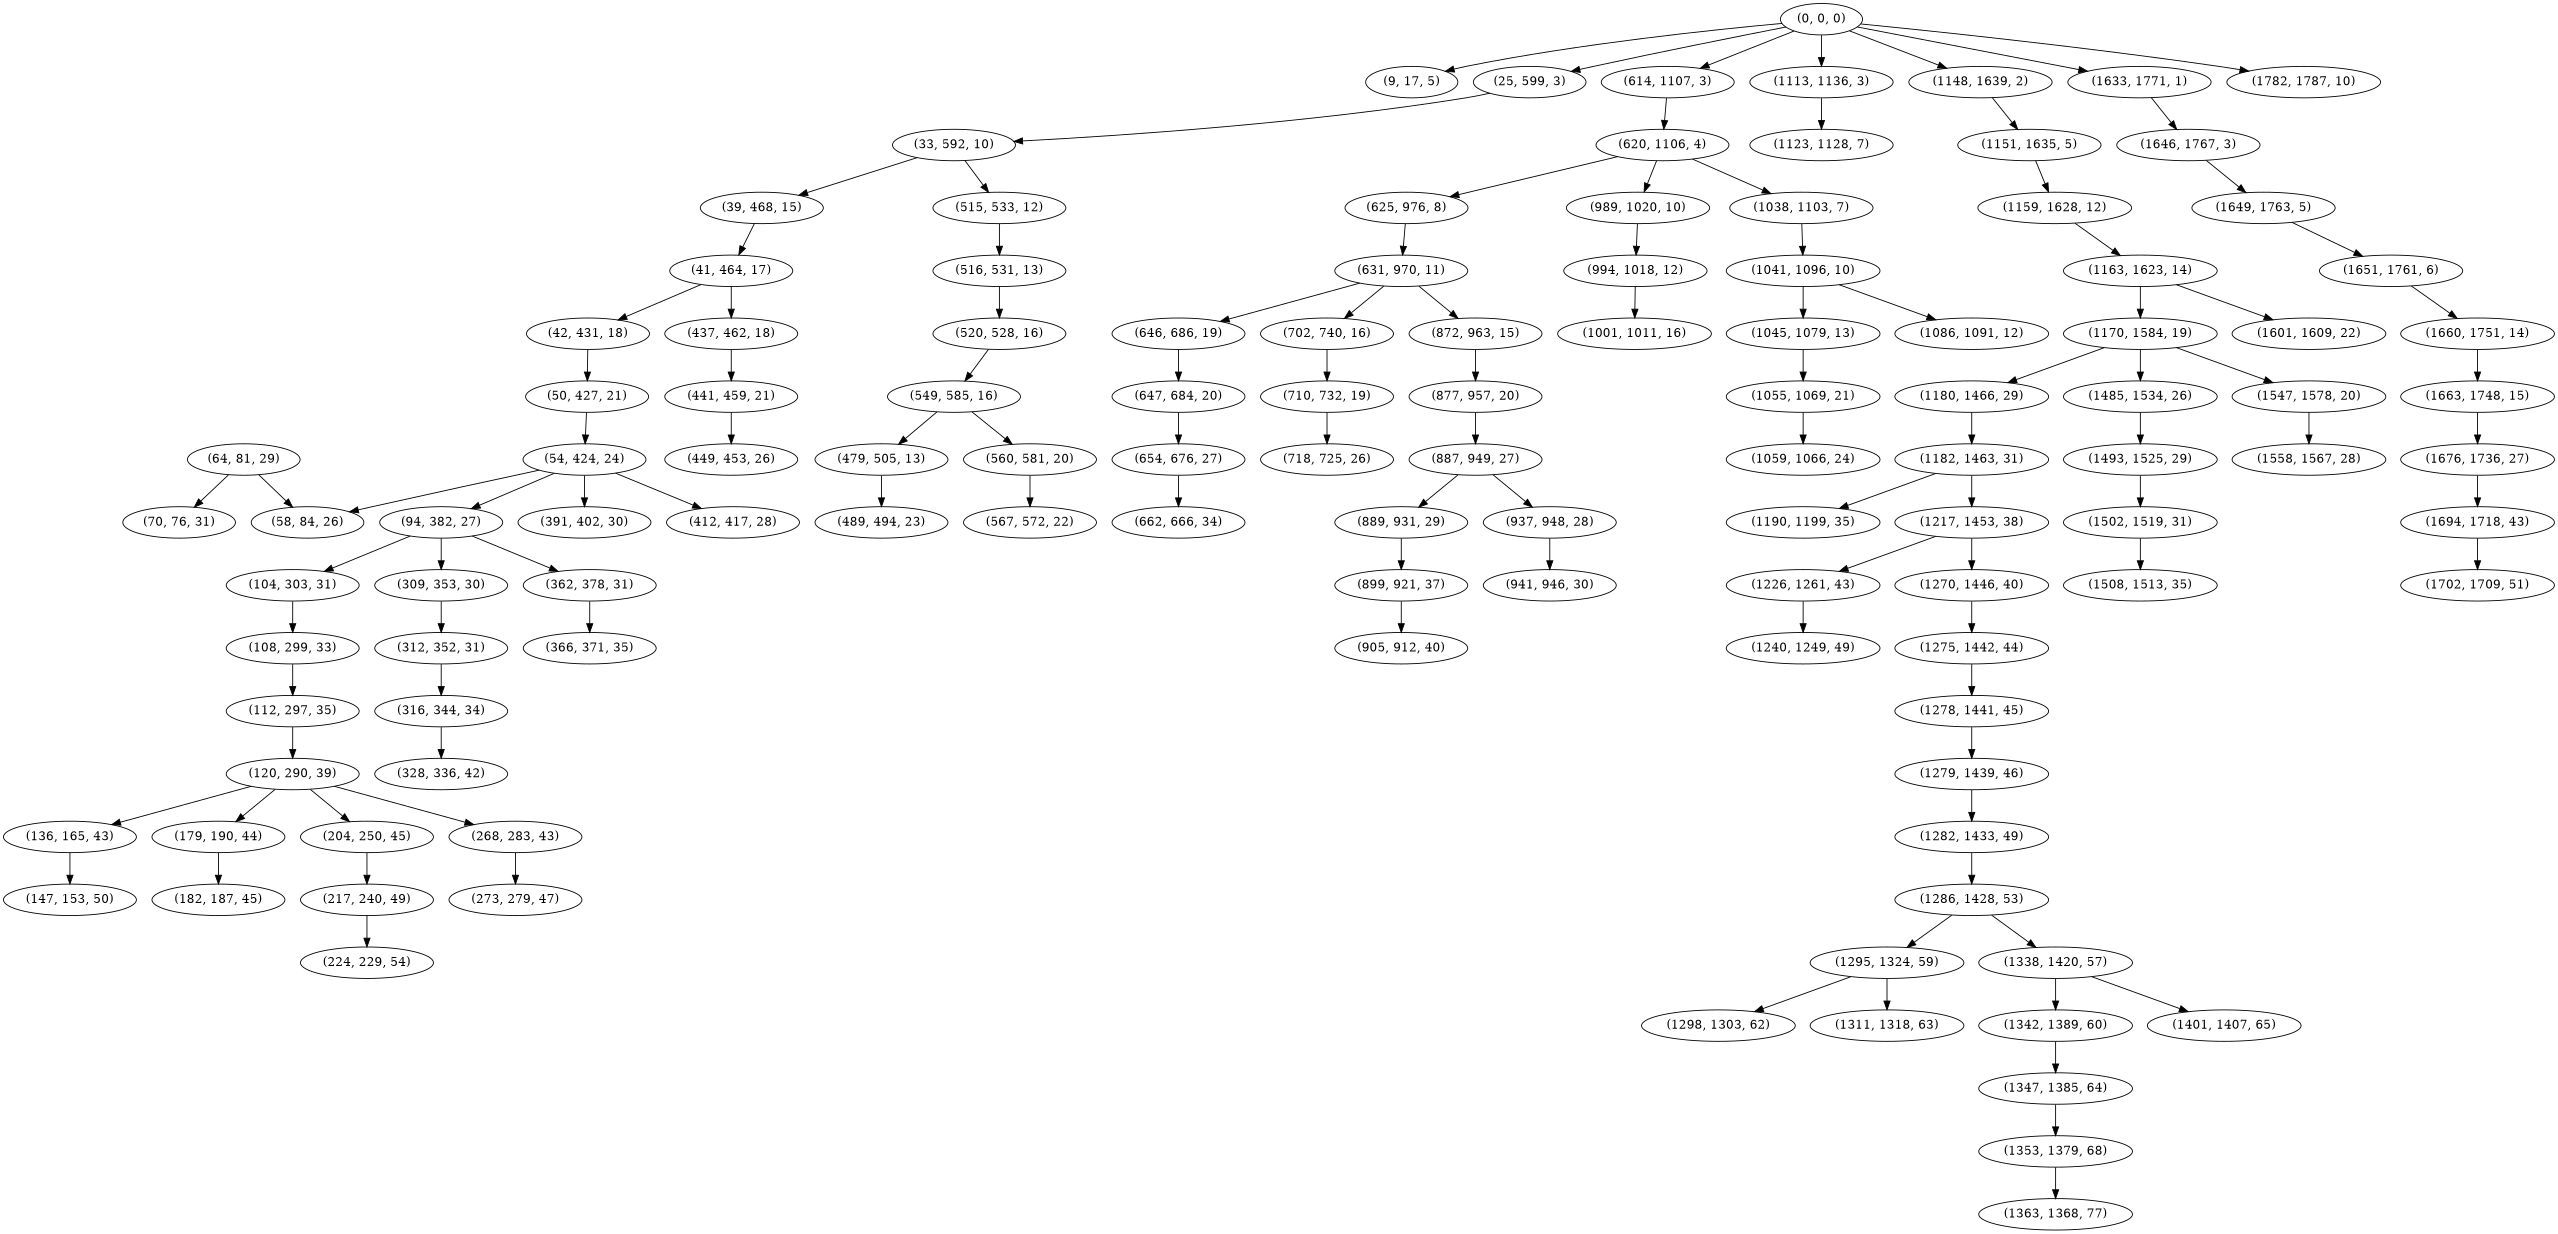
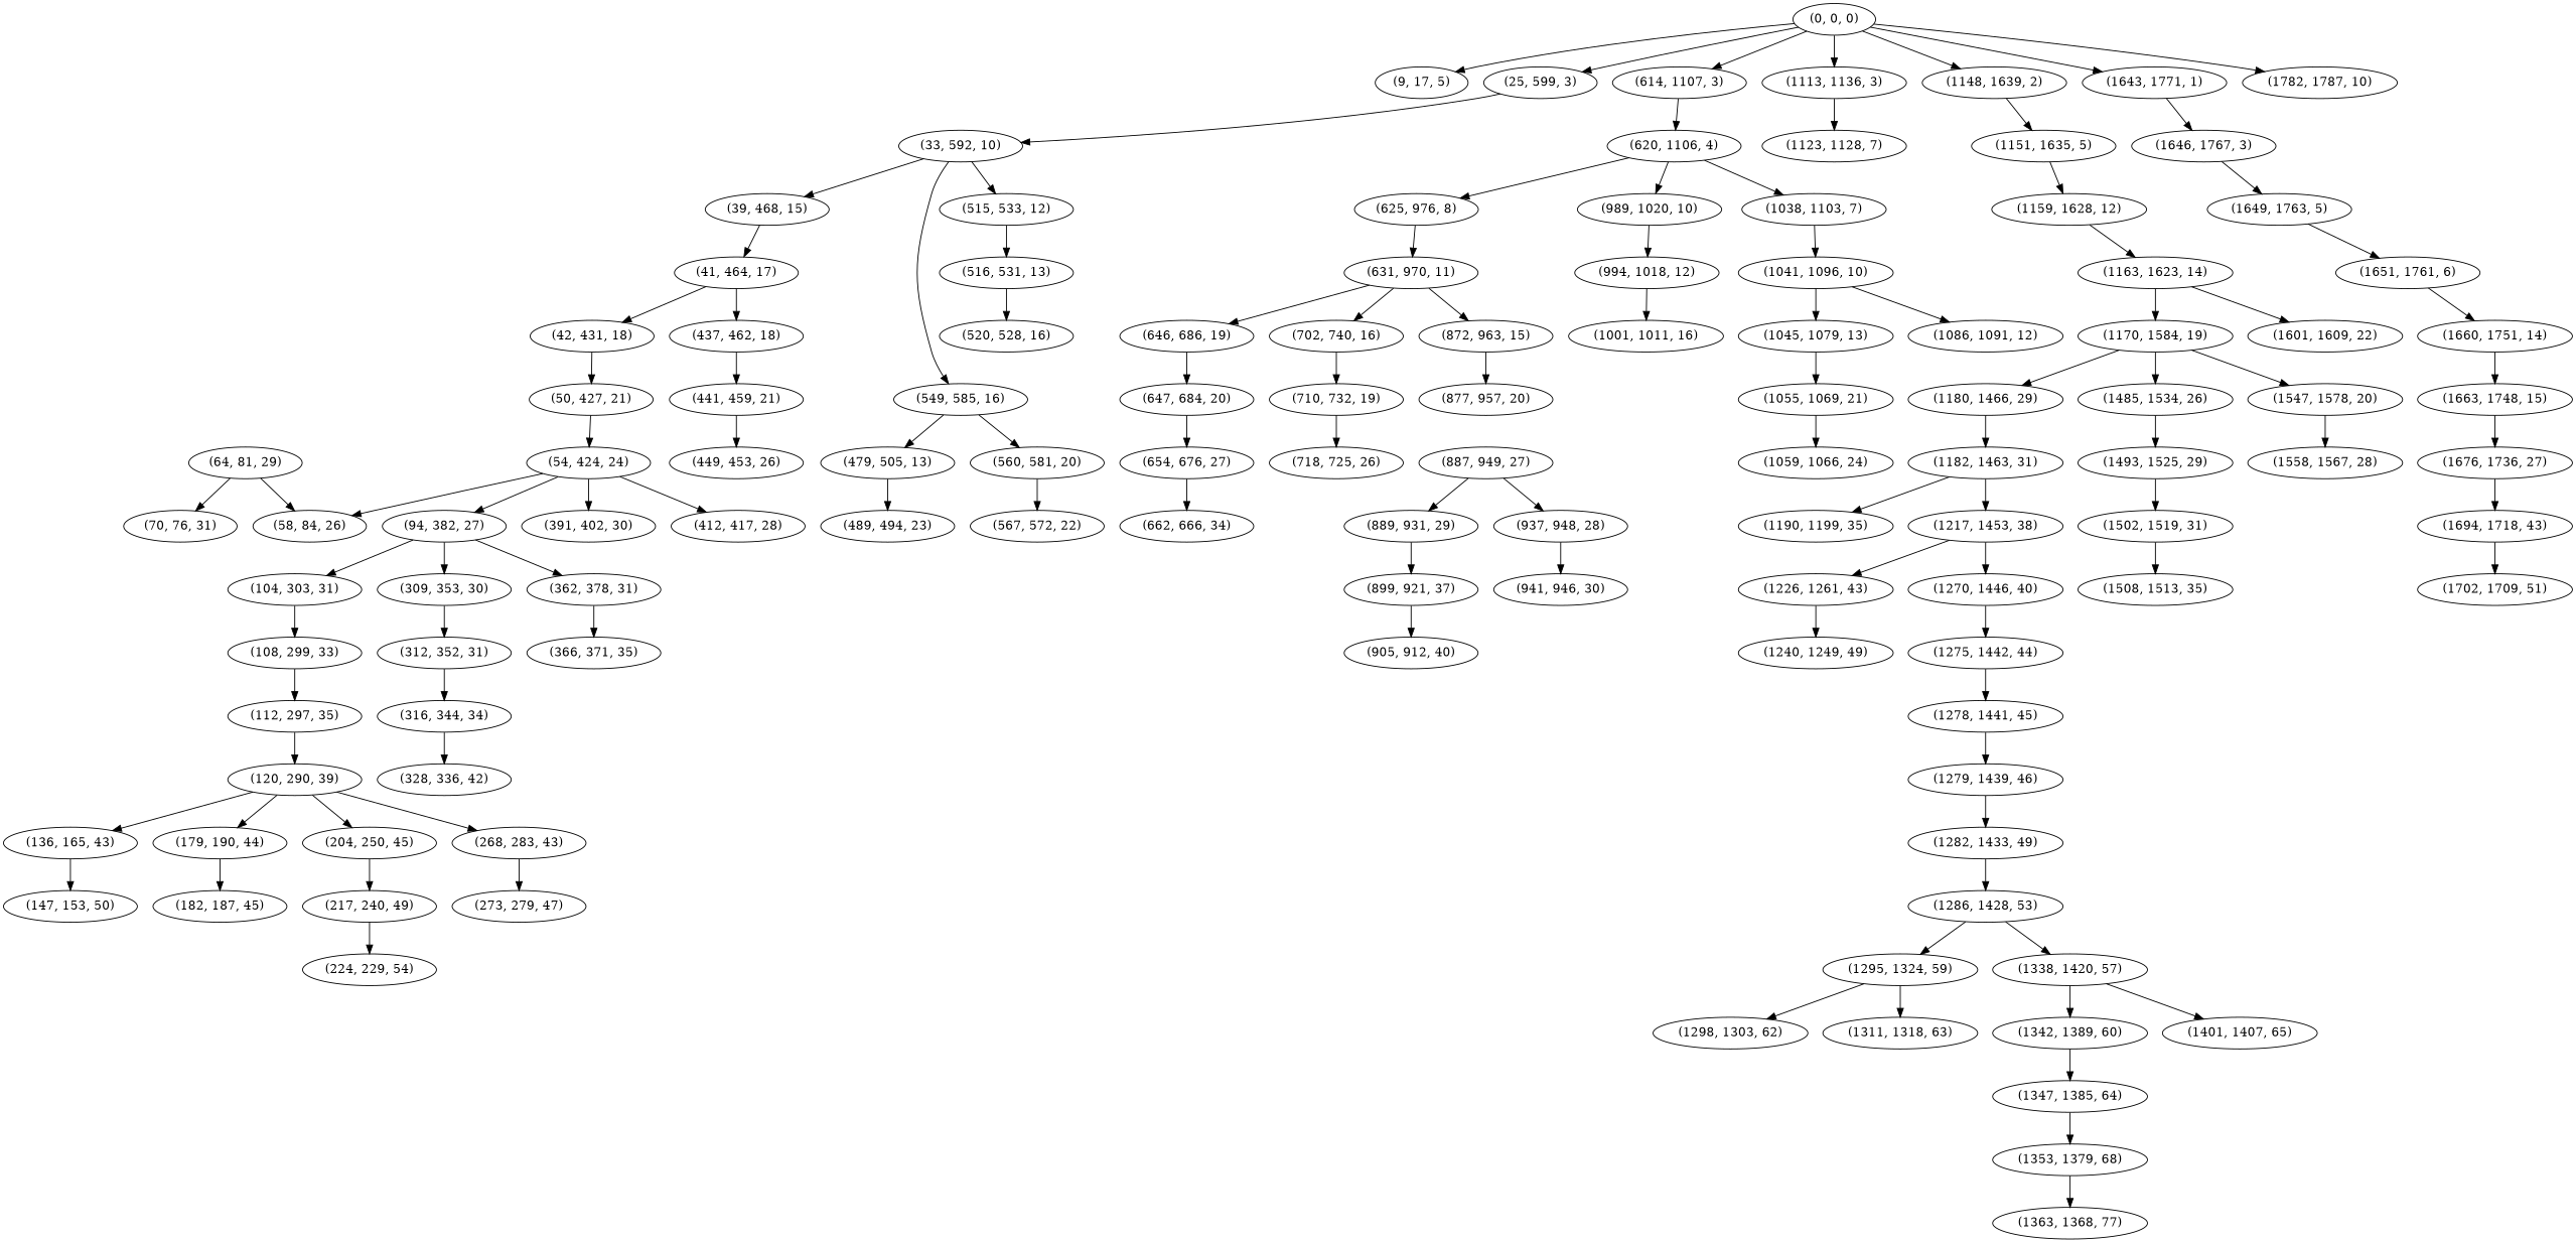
  digraph {
    "(0, 0, 0)"
    "(9, 17, 5)"
    "(25, 599, 3)"
    "(614, 1107, 3)"
    "(1113, 1136, 3)"
    "(1148, 1639, 2)"
-   "(1643, 1771, 1)" [label="(1633, 1771, 1)"]
+   "(1643, 1771, 1)"
    "(1782, 1787, 10)"
    "(33, 592, 10)"
    "(620, 1106, 4)"
    "(1123, 1128, 7)"
    "(1151, 1635, 5)"
    "(1646, 1767, 3)"
    "(39, 468, 15)"
    "(515, 533, 12)"
    "(549, 585, 16)"
    "(41, 464, 17)"
    "(479, 505, 13)"
    "(489, 494, 23)"
    "(516, 531, 13)"
    "(560, 581, 20)"
    "(42, 431, 18)"
    "(437, 462, 18)"
    "(50, 427, 21)"
    "(441, 459, 21)"
    "(54, 424, 24)"
    "(58, 84, 26)"
    "(94, 382, 27)"
    "(391, 402, 30)"
    "(412, 417, 28)"
    "(104, 303, 31)"
    "(309, 353, 30)"
    "(362, 378, 31)"
    "(64, 81, 29)"
    "(70, 76, 31)"
    "(108, 299, 33)"
    "(312, 352, 31)"
    "(366, 371, 35)"
    "(112, 297, 35)"
    "(120, 290, 39)"
    "(136, 165, 43)"
    "(179, 190, 44)"
    "(204, 250, 45)"
    "(268, 283, 43)"
    "(147, 153, 50)"
    "(182, 187, 45)"
    "(217, 240, 49)"
    "(273, 279, 47)"
    "(224, 229, 54)"
    "(316, 344, 34)"
    "(328, 336, 42)"
    "(449, 453, 26)"
    "(520, 528, 16)"
    "(567, 572, 22)"
    "(625, 976, 8)"
    "(989, 1020, 10)"
    "(1038, 1103, 7)"
    "(631, 970, 11)"
    "(994, 1018, 12)"
    "(1041, 1096, 10)"
    "(646, 686, 19)"
    "(702, 740, 16)"
    "(872, 963, 15)"
    "(647, 684, 20)"
    "(710, 732, 19)"
    "(877, 957, 20)"
    "(654, 676, 27)"
    "(662, 666, 34)"
    "(718, 725, 26)"
    "(887, 949, 27)"
    "(889, 931, 29)"
    "(937, 948, 28)"
    "(899, 921, 37)"
    "(941, 946, 30)"
    "(905, 912, 40)"
    "(1001, 1011, 16)"
    "(1045, 1079, 13)"
    "(1086, 1091, 12)"
    "(1055, 1069, 21)"
    "(1059, 1066, 24)"
    "(1159, 1628, 12)"
    "(1163, 1623, 14)"
    "(1170, 1584, 19)"
    "(1601, 1609, 22)"
    "(1180, 1466, 29)"
    "(1485, 1534, 26)"
    "(1547, 1578, 20)"
    "(1182, 1463, 31)"
    "(1493, 1525, 29)"
    "(1558, 1567, 28)"
    "(1190, 1199, 35)"
    "(1217, 1453, 38)"
    "(1226, 1261, 43)"
    "(1270, 1446, 40)"
    "(1240, 1249, 49)"
    "(1275, 1442, 44)"
    "(1278, 1441, 45)"
    "(1279, 1439, 46)"
    "(1282, 1433, 49)"
    "(1286, 1428, 53)"
    "(1295, 1324, 59)"
    "(1338, 1420, 57)"
    "(1298, 1303, 62)"
    "(1311, 1318, 63)"
    "(1342, 1389, 60)"
    "(1401, 1407, 65)"
    "(1347, 1385, 64)"
    "(1353, 1379, 68)"
    "(1363, 1368, 77)"
    "(1502, 1519, 31)"
    "(1508, 1513, 35)"
    "(1649, 1763, 5)"
    "(1651, 1761, 6)"
    "(1660, 1751, 14)"
    "(1663, 1748, 15)"
    "(1676, 1736, 27)"
    "(1694, 1718, 43)"
    "(1702, 1709, 51)"
    "(0, 0, 0)" -> "(9, 17, 5)"
    "(0, 0, 0)" -> "(25, 599, 3)"
    "(0, 0, 0)" -> "(614, 1107, 3)"
    "(0, 0, 0)" -> "(1113, 1136, 3)"
    "(0, 0, 0)" -> "(1148, 1639, 2)"
    "(0, 0, 0)" -> "(1643, 1771, 1)"
    "(0, 0, 0)" -> "(1782, 1787, 10)"
    "(25, 599, 3)" -> "(33, 592, 10)"
    "(614, 1107, 3)" -> "(620, 1106, 4)"
    "(1113, 1136, 3)" -> "(1123, 1128, 7)"
    "(1148, 1639, 2)" -> "(1151, 1635, 5)"
    "(1643, 1771, 1)" -> "(1646, 1767, 3)"
    "(33, 592, 10)" -> "(39, 468, 15)"
    "(33, 592, 10)" -> "(515, 533, 12)"
-   "(520, 528, 16)" -> "(549, 585, 16)"
+   "(33, 592, 10)" -> "(549, 585, 16)"
    "(620, 1106, 4)" -> "(625, 976, 8)"
    "(620, 1106, 4)" -> "(989, 1020, 10)"
    "(620, 1106, 4)" -> "(1038, 1103, 7)"
    "(1151, 1635, 5)" -> "(1159, 1628, 12)"
    "(1646, 1767, 3)" -> "(1649, 1763, 5)"
    "(39, 468, 15)" -> "(41, 464, 17)"
    "(515, 533, 12)" -> "(516, 531, 13)"
    "(549, 585, 16)" -> "(479, 505, 13)"
    "(549, 585, 16)" -> "(560, 581, 20)"
    "(41, 464, 17)" -> "(42, 431, 18)"
    "(41, 464, 17)" -> "(437, 462, 18)"
    "(479, 505, 13)" -> "(489, 494, 23)"
    "(516, 531, 13)" -> "(520, 528, 16)"
    "(560, 581, 20)" -> "(567, 572, 22)"
    "(42, 431, 18)" -> "(50, 427, 21)"
    "(437, 462, 18)" -> "(441, 459, 21)"
    "(50, 427, 21)" -> "(54, 424, 24)"
    "(441, 459, 21)" -> "(449, 453, 26)"
    "(54, 424, 24)" -> "(58, 84, 26)"
    "(54, 424, 24)" -> "(94, 382, 27)"
    "(54, 424, 24)" -> "(391, 402, 30)"
    "(54, 424, 24)" -> "(412, 417, 28)"
    "(94, 382, 27)" -> "(104, 303, 31)"
    "(94, 382, 27)" -> "(309, 353, 30)"
    "(94, 382, 27)" -> "(362, 378, 31)"
    "(104, 303, 31)" -> "(108, 299, 33)"
    "(309, 353, 30)" -> "(312, 352, 31)"
    "(362, 378, 31)" -> "(366, 371, 35)"
    "(64, 81, 29)" -> "(58, 84, 26)"
    "(64, 81, 29)" -> "(70, 76, 31)"
    "(108, 299, 33)" -> "(112, 297, 35)"
    "(312, 352, 31)" -> "(316, 344, 34)"
    "(112, 297, 35)" -> "(120, 290, 39)"
    "(120, 290, 39)" -> "(136, 165, 43)"
    "(120, 290, 39)" -> "(179, 190, 44)"
    "(120, 290, 39)" -> "(204, 250, 45)"
    "(120, 290, 39)" -> "(268, 283, 43)"
    "(136, 165, 43)" -> "(147, 153, 50)"
    "(179, 190, 44)" -> "(182, 187, 45)"
    "(204, 250, 45)" -> "(217, 240, 49)"
    "(268, 283, 43)" -> "(273, 279, 47)"
    "(217, 240, 49)" -> "(224, 229, 54)"
    "(316, 344, 34)" -> "(328, 336, 42)"
    "(625, 976, 8)" -> "(631, 970, 11)"
    "(989, 1020, 10)" -> "(994, 1018, 12)"
    "(1038, 1103, 7)" -> "(1041, 1096, 10)"
    "(631, 970, 11)" -> "(646, 686, 19)"
    "(631, 970, 11)" -> "(702, 740, 16)"
    "(631, 970, 11)" -> "(872, 963, 15)"
    "(994, 1018, 12)" -> "(1001, 1011, 16)"
    "(1041, 1096, 10)" -> "(1045, 1079, 13)"
    "(1041, 1096, 10)" -> "(1086, 1091, 12)"
    "(646, 686, 19)" -> "(647, 684, 20)"
    "(702, 740, 16)" -> "(710, 732, 19)"
    "(872, 963, 15)" -> "(877, 957, 20)"
    "(647, 684, 20)" -> "(654, 676, 27)"
    "(710, 732, 19)" -> "(718, 725, 26)"
-   "(877, 957, 20)" -> "(887, 949, 27)"
    "(654, 676, 27)" -> "(662, 666, 34)"
    "(887, 949, 27)" -> "(889, 931, 29)"
    "(887, 949, 27)" -> "(937, 948, 28)"
    "(889, 931, 29)" -> "(899, 921, 37)"
    "(937, 948, 28)" -> "(941, 946, 30)"
    "(899, 921, 37)" -> "(905, 912, 40)"
    "(1045, 1079, 13)" -> "(1055, 1069, 21)"
    "(1055, 1069, 21)" -> "(1059, 1066, 24)"
    "(1159, 1628, 12)" -> "(1163, 1623, 14)"
    "(1163, 1623, 14)" -> "(1170, 1584, 19)"
    "(1163, 1623, 14)" -> "(1601, 1609, 22)"
    "(1170, 1584, 19)" -> "(1180, 1466, 29)"
    "(1170, 1584, 19)" -> "(1485, 1534, 26)"
    "(1170, 1584, 19)" -> "(1547, 1578, 20)"
    "(1180, 1466, 29)" -> "(1182, 1463, 31)"
    "(1485, 1534, 26)" -> "(1493, 1525, 29)"
    "(1547, 1578, 20)" -> "(1558, 1567, 28)"
    "(1182, 1463, 31)" -> "(1190, 1199, 35)"
    "(1182, 1463, 31)" -> "(1217, 1453, 38)"
    "(1493, 1525, 29)" -> "(1502, 1519, 31)"
    "(1217, 1453, 38)" -> "(1226, 1261, 43)"
    "(1217, 1453, 38)" -> "(1270, 1446, 40)"
    "(1226, 1261, 43)" -> "(1240, 1249, 49)"
    "(1270, 1446, 40)" -> "(1275, 1442, 44)"
    "(1275, 1442, 44)" -> "(1278, 1441, 45)"
    "(1278, 1441, 45)" -> "(1279, 1439, 46)"
    "(1279, 1439, 46)" -> "(1282, 1433, 49)"
    "(1282, 1433, 49)" -> "(1286, 1428, 53)"
    "(1286, 1428, 53)" -> "(1295, 1324, 59)"
    "(1286, 1428, 53)" -> "(1338, 1420, 57)"
    "(1295, 1324, 59)" -> "(1298, 1303, 62)"
    "(1295, 1324, 59)" -> "(1311, 1318, 63)"
    "(1338, 1420, 57)" -> "(1342, 1389, 60)"
    "(1338, 1420, 57)" -> "(1401, 1407, 65)"
    "(1342, 1389, 60)" -> "(1347, 1385, 64)"
    "(1347, 1385, 64)" -> "(1353, 1379, 68)"
    "(1353, 1379, 68)" -> "(1363, 1368, 77)"
    "(1502, 1519, 31)" -> "(1508, 1513, 35)"
    "(1649, 1763, 5)" -> "(1651, 1761, 6)"
    "(1651, 1761, 6)" -> "(1660, 1751, 14)"
    "(1660, 1751, 14)" -> "(1663, 1748, 15)"
    "(1663, 1748, 15)" -> "(1676, 1736, 27)"
    "(1676, 1736, 27)" -> "(1694, 1718, 43)"
    "(1694, 1718, 43)" -> "(1702, 1709, 51)"
  }
